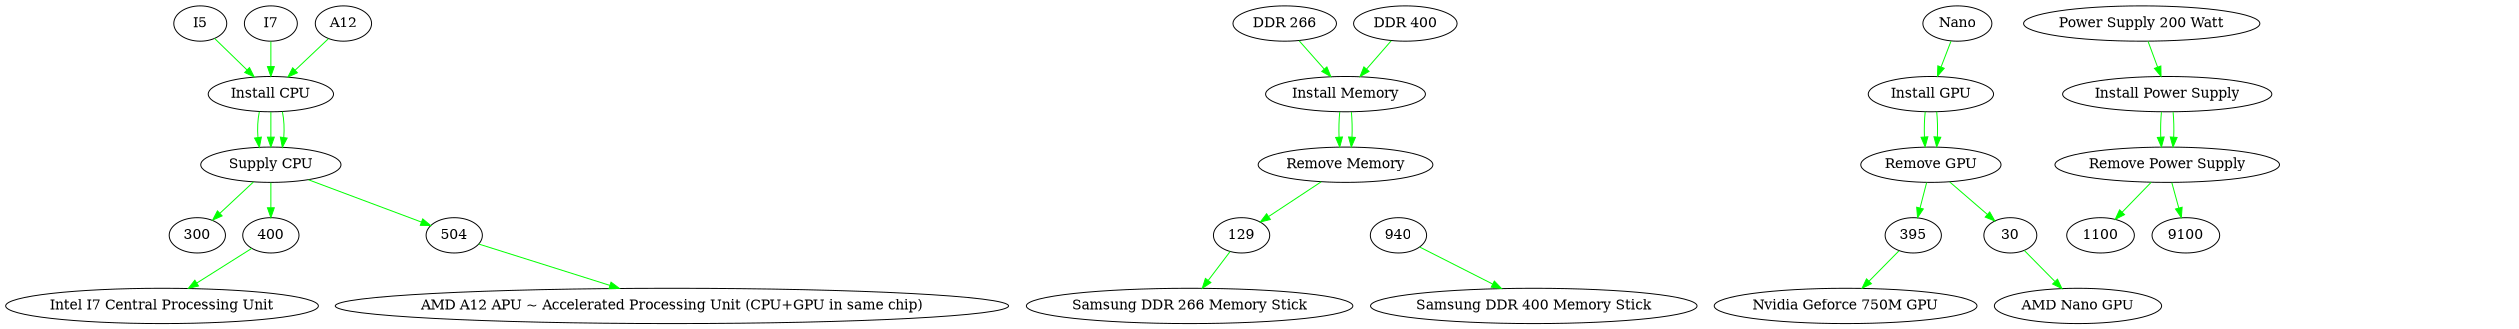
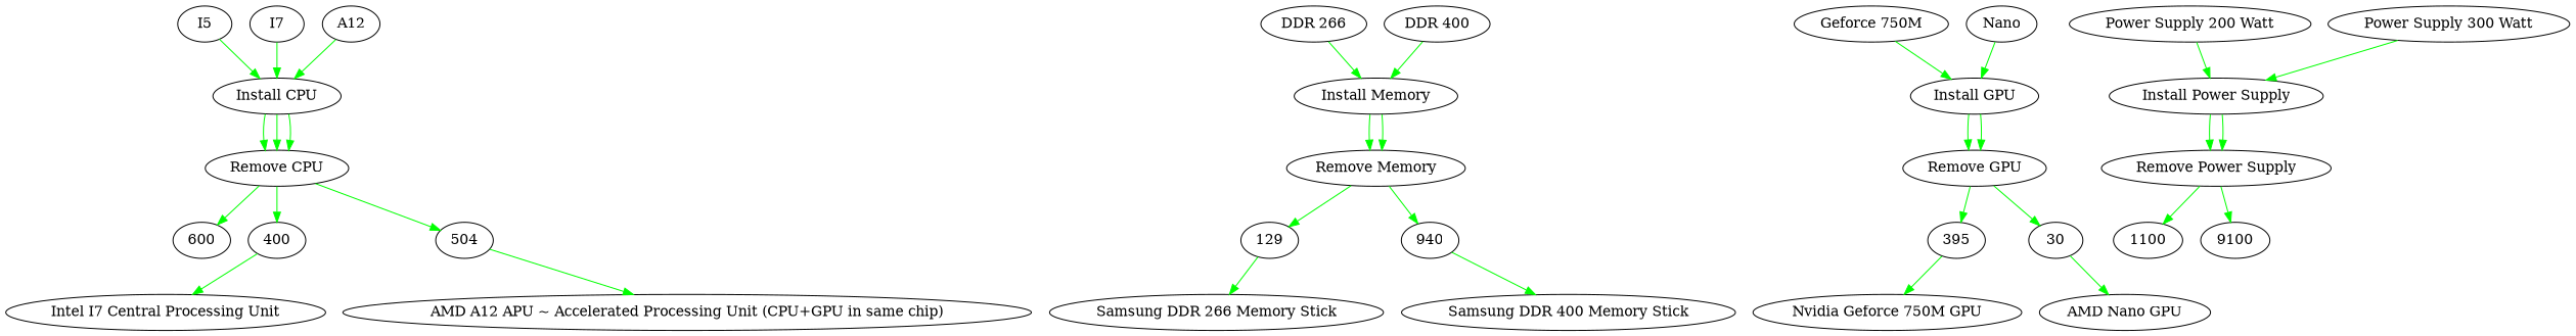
  digraph {
    fontname="DejaVu Serif"
    node [fontname="DejaVu Serif"]
    edge [color=green fontname="DejaVu Serif"]
    I5
    "Install CPU"
-   "Remove CPU" [label="Supply CPU"]
-   300
+   "Remove CPU"
+   300 [label=600]
    400
    n6 [label=504]
    "Intel I7 Central Processing Unit"
    "AMD A12 APU ~ Accelerated Processing Unit (CPU+GPU in same chip)"
    I7
    A12
    "DDR 266"
    "Install Memory"
    "Remove Memory"
    n14 [label=129]
    940
    "Samsung DDR 266 Memory Stick"
    "Samsung DDR 400 Memory Stick"
    "DDR 400"
+   "Geforce 750M"
    "Install GPU"
    "Remove GPU"
    395
    30
    "Nvidia Geforce 750M GPU"
    "AMD Nano GPU"
    Nano
    "Power Supply 200 Watt"
    "Install Power Supply"
    "Remove Power Supply"
    1100
    9100
+   "Power Supply 300 Watt"
    I5 -> "Install CPU"
    "Install CPU" -> "Remove CPU"
    "Install CPU" -> "Remove CPU"
    "Install CPU" -> "Remove CPU"
    "Remove CPU" -> 300
    "Remove CPU" -> 400
    "Remove CPU" -> n6
    400 -> "Intel I7 Central Processing Unit"
    n6 -> "AMD A12 APU ~ Accelerated Processing Unit (CPU+GPU in same chip)"
    I7 -> "Install CPU"
    A12 -> "Install CPU"
    "DDR 266" -> "Install Memory"
    "Install Memory" -> "Remove Memory"
    "Install Memory" -> "Remove Memory"
    "Remove Memory" -> n14
+   "Remove Memory" -> 940
    n14 -> "Samsung DDR 266 Memory Stick"
    940 -> "Samsung DDR 400 Memory Stick"
    "DDR 400" -> "Install Memory"
+   "Geforce 750M" -> "Install GPU"
    "Install GPU" -> "Remove GPU"
    "Install GPU" -> "Remove GPU"
    "Remove GPU" -> 395
    "Remove GPU" -> 30
    395 -> "Nvidia Geforce 750M GPU"
    30 -> "AMD Nano GPU"
    Nano -> "Install GPU"
    "Power Supply 200 Watt" -> "Install Power Supply"
    "Install Power Supply" -> "Remove Power Supply"
    "Install Power Supply" -> "Remove Power Supply"
    "Remove Power Supply" -> 1100
    "Remove Power Supply" -> 9100
+   "Power Supply 300 Watt" -> "Install Power Supply"
  }
